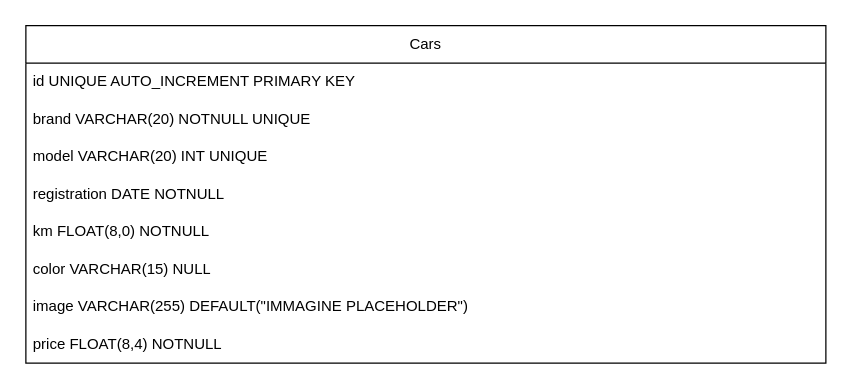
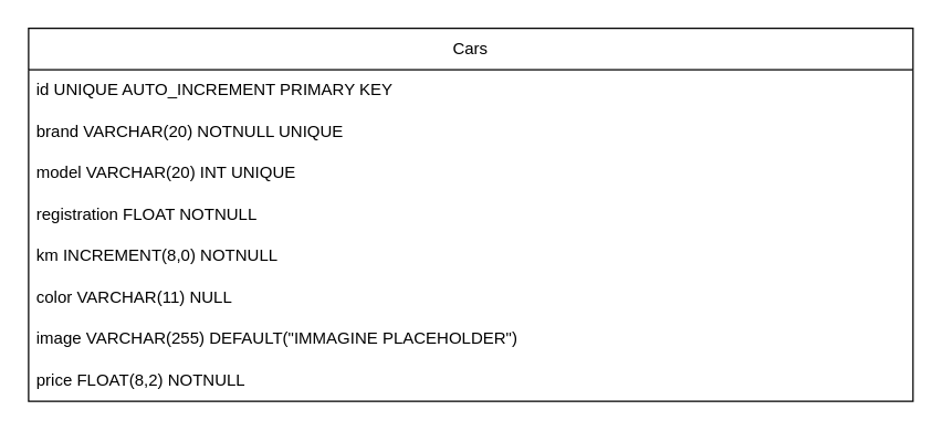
  <mxCell id="0" />
  <mxCell id="1" parent="0" />
  <mxCell id="2" value="Cars" style="swimlane;fontStyle=0;childLayout=stackLayout;horizontal=1;startSize=30;horizontalStack=0;resizeParent=1;resizeParentMax=0;resizeLast=0;collapsible=1;marginBottom=0;whiteSpace=wrap;html=1;" vertex="1" parent="1"><mxGeometry x="20" y="20" width="640" height="270" as="geometry" /></mxCell>
  <mxCell id="3" value="id UNIQUE AUTO_INCREMENT PRIMARY KEY" style="text;strokeColor=none;fillColor=none;align=left;verticalAlign=middle;spacingLeft=4;spacingRight=4;overflow=hidden;points=[[0,0.5],[1,0.5]];portConstraint=eastwest;rotatable=0;whiteSpace=wrap;html=1;" vertex="1" parent="2"><mxGeometry y="30" width="640" height="30" as="geometry" /></mxCell>
  <mxCell id="4" value="brand VARCHAR(20) NOTNULL UNIQUE" style="text;strokeColor=none;fillColor=none;align=left;verticalAlign=middle;spacingLeft=4;spacingRight=4;overflow=hidden;points=[[0,0.5],[1,0.5]];portConstraint=eastwest;rotatable=0;whiteSpace=wrap;html=1;" vertex="1" parent="2"><mxGeometry y="60" width="640" height="30" as="geometry" /></mxCell>
  <mxCell id="5" value="model VARCHAR(20) INT UNIQUE" style="text;strokeColor=none;fillColor=none;align=left;verticalAlign=middle;spacingLeft=4;spacingRight=4;overflow=hidden;points=[[0,0.5],[1,0.5]];portConstraint=eastwest;rotatable=0;whiteSpace=wrap;html=1;" vertex="1" parent="2"><mxGeometry y="90" width="640" height="30" as="geometry" /></mxCell>
- <mxCell id="6" value="registration DATE NOTNULL" style="text;strokeColor=none;fillColor=none;align=left;verticalAlign=middle;spacingLeft=4;spacingRight=4;overflow=hidden;points=[[0,0.5],[1,0.5]];portConstraint=eastwest;rotatable=0;whiteSpace=wrap;html=1;" vertex="1" parent="2"><mxGeometry y="120" width="640" height="30" as="geometry" /></mxCell>
- <mxCell id="7" value="km FLOAT(8,0) NOTNULL" style="text;strokeColor=none;fillColor=none;align=left;verticalAlign=middle;spacingLeft=4;spacingRight=4;overflow=hidden;points=[[0,0.5],[1,0.5]];portConstraint=eastwest;rotatable=0;whiteSpace=wrap;html=1;" vertex="1" parent="2"><mxGeometry y="150" width="640" height="30" as="geometry" /></mxCell>
- <mxCell id="8" value="color VARCHAR(15) NULL" style="text;strokeColor=none;fillColor=none;align=left;verticalAlign=middle;spacingLeft=4;spacingRight=4;overflow=hidden;points=[[0,0.5],[1,0.5]];portConstraint=eastwest;rotatable=0;whiteSpace=wrap;html=1;" vertex="1" parent="2"><mxGeometry y="180" width="640" height="30" as="geometry" /></mxCell>
+ <mxCell id="6" value="registration FLOAT NOTNULL" style="text;strokeColor=none;fillColor=none;align=left;verticalAlign=middle;spacingLeft=4;spacingRight=4;overflow=hidden;points=[[0,0.5],[1,0.5]];portConstraint=eastwest;rotatable=0;whiteSpace=wrap;html=1;" vertex="1" parent="2"><mxGeometry y="120" width="640" height="30" as="geometry" /></mxCell>
+ <mxCell id="7" value="km INCREMENT(8,0) NOTNULL" style="text;strokeColor=none;fillColor=none;align=left;verticalAlign=middle;spacingLeft=4;spacingRight=4;overflow=hidden;points=[[0,0.5],[1,0.5]];portConstraint=eastwest;rotatable=0;whiteSpace=wrap;html=1;" vertex="1" parent="2"><mxGeometry y="150" width="640" height="30" as="geometry" /></mxCell>
+ <mxCell id="8" value="color VARCHAR(11) NULL" style="text;strokeColor=none;fillColor=none;align=left;verticalAlign=middle;spacingLeft=4;spacingRight=4;overflow=hidden;points=[[0,0.5],[1,0.5]];portConstraint=eastwest;rotatable=0;whiteSpace=wrap;html=1;" vertex="1" parent="2"><mxGeometry y="180" width="640" height="30" as="geometry" /></mxCell>
  <mxCell id="9" value="image VARCHAR(255) DEFAULT(&quot;IMMAGINE PLACEHOLDER&quot;)" style="text;strokeColor=none;fillColor=none;align=left;verticalAlign=middle;spacingLeft=4;spacingRight=4;overflow=hidden;points=[[0,0.5],[1,0.5]];portConstraint=eastwest;rotatable=0;whiteSpace=wrap;html=1;" vertex="1" parent="2"><mxGeometry y="210" width="640" height="30" as="geometry" /></mxCell>
- <mxCell id="10" value="price FLOAT(8,4) NOTNULL" style="text;strokeColor=none;fillColor=none;align=left;verticalAlign=middle;spacingLeft=4;spacingRight=4;overflow=hidden;points=[[0,0.5],[1,0.5]];portConstraint=eastwest;rotatable=0;whiteSpace=wrap;html=1;" vertex="1" parent="2"><mxGeometry y="240" width="640" height="30" as="geometry" /></mxCell>
+ <mxCell id="10" value="price FLOAT(8,2) NOTNULL" style="text;strokeColor=none;fillColor=none;align=left;verticalAlign=middle;spacingLeft=4;spacingRight=4;overflow=hidden;points=[[0,0.5],[1,0.5]];portConstraint=eastwest;rotatable=0;whiteSpace=wrap;html=1;" vertex="1" parent="2"><mxGeometry y="240" width="640" height="30" as="geometry" /></mxCell>
